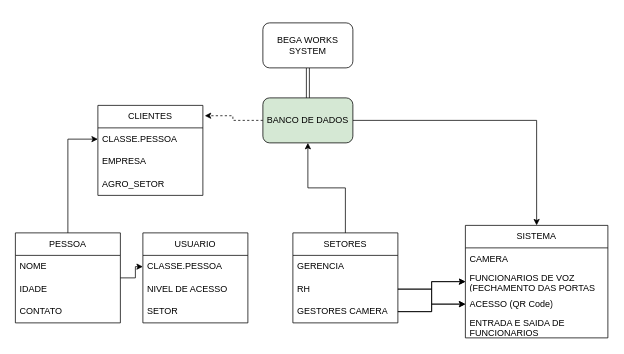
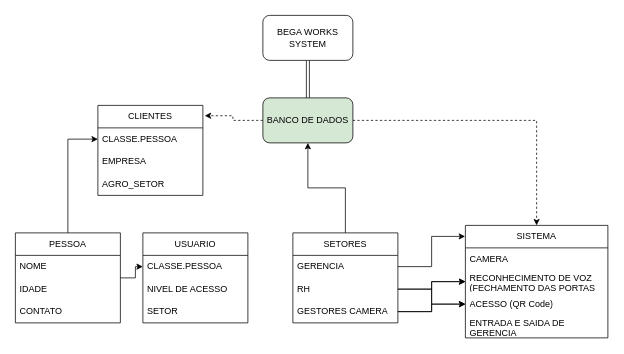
  <mxCell id="0" />
  <mxCell id="1" parent="0" />
  <mxCell id="2" style="edgeStyle=orthogonalEdgeStyle;rounded=0;orthogonalLoop=1;jettySize=auto;html=1;shape=link;" edge="1" parent="1" source="3" target="6"><mxGeometry relative="1" as="geometry" /></mxCell>
- <mxCell id="3" value="BEGA WORKS SYSTEM" style="rounded=1;whiteSpace=wrap;html=1;" vertex="1" parent="1"><mxGeometry x="350" y="30" width="120" height="60" as="geometry" /></mxCell>
+ <mxCell id="3" value="BEGA WORKS SYSTEM" style="rounded=1;whiteSpace=wrap;html=1;" vertex="1" parent="1"><mxGeometry x="350" y="20" width="120" height="60" as="geometry" /></mxCell>
  <mxCell id="4" style="edgeStyle=orthogonalEdgeStyle;rounded=0;orthogonalLoop=1;jettySize=auto;html=1;entryX=1.018;entryY=0.115;entryDx=0;entryDy=0;entryPerimeter=0;dashed=1;" edge="1" parent="1" source="6" target="7"><mxGeometry relative="1" as="geometry" /></mxCell>
- <mxCell id="5" style="edgeStyle=orthogonalEdgeStyle;rounded=0;orthogonalLoop=1;jettySize=auto;html=1;" edge="1" parent="1" source="6" target="21"><mxGeometry relative="1" as="geometry" /></mxCell>
+ <mxCell id="5" style="edgeStyle=orthogonalEdgeStyle;rounded=0;orthogonalLoop=1;jettySize=auto;html=1;dashed=1;" edge="1" parent="1" source="6" target="21"><mxGeometry relative="1" as="geometry" /></mxCell>
  <mxCell id="6" value="BANCO DE DADOS" style="rounded=1;whiteSpace=wrap;html=1;fillColor=#d5e8d4;" vertex="1" parent="1"><mxGeometry x="350" y="130" width="120" height="60" as="geometry" /></mxCell>
  <mxCell id="7" value="CLIENTES" style="swimlane;fontStyle=0;childLayout=stackLayout;horizontal=1;startSize=30;horizontalStack=0;resizeParent=1;resizeParentMax=0;resizeLast=0;collapsible=1;marginBottom=0;whiteSpace=wrap;html=1;" vertex="1" parent="1"><mxGeometry x="130" y="140" width="140" height="120" as="geometry" /></mxCell>
  <mxCell id="8" value="CLASSE.PESSOA" style="text;strokeColor=none;fillColor=none;align=left;verticalAlign=middle;spacingLeft=4;spacingRight=4;overflow=hidden;points=[[0,0.5],[1,0.5]];portConstraint=eastwest;rotatable=0;whiteSpace=wrap;html=1;" vertex="1" parent="7"><mxGeometry y="30" width="140" height="30" as="geometry" /></mxCell>
  <mxCell id="9" value="EMPRESA" style="text;strokeColor=none;fillColor=none;align=left;verticalAlign=middle;spacingLeft=4;spacingRight=4;overflow=hidden;points=[[0,0.5],[1,0.5]];portConstraint=eastwest;rotatable=0;whiteSpace=wrap;html=1;" vertex="1" parent="7"><mxGeometry y="60" width="140" height="30" as="geometry" /></mxCell>
  <mxCell id="10" value="AGRO_SETOR" style="text;strokeColor=none;fillColor=none;align=left;verticalAlign=middle;spacingLeft=4;spacingRight=4;overflow=hidden;points=[[0,0.5],[1,0.5]];portConstraint=eastwest;rotatable=0;whiteSpace=wrap;html=1;" vertex="1" parent="7"><mxGeometry y="90" width="140" height="30" as="geometry" /></mxCell>
  <mxCell id="11" style="edgeStyle=orthogonalEdgeStyle;rounded=0;orthogonalLoop=1;jettySize=auto;html=1;" edge="1" parent="1" source="13" target="8"><mxGeometry relative="1" as="geometry" /></mxCell>
  <mxCell id="12" style="edgeStyle=orthogonalEdgeStyle;rounded=0;orthogonalLoop=1;jettySize=auto;html=1;entryX=0;entryY=0.5;entryDx=0;entryDy=0;" edge="1" parent="1" source="13" target="18"><mxGeometry relative="1" as="geometry" /></mxCell>
  <mxCell id="13" value="PESSOA" style="swimlane;fontStyle=0;childLayout=stackLayout;horizontal=1;startSize=30;horizontalStack=0;resizeParent=1;resizeParentMax=0;resizeLast=0;collapsible=1;marginBottom=0;whiteSpace=wrap;html=1;" vertex="1" parent="1"><mxGeometry x="20" y="310" width="140" height="120" as="geometry" /></mxCell>
  <mxCell id="14" value="NOME" style="text;strokeColor=none;fillColor=none;align=left;verticalAlign=middle;spacingLeft=4;spacingRight=4;overflow=hidden;points=[[0,0.5],[1,0.5]];portConstraint=eastwest;rotatable=0;whiteSpace=wrap;html=1;" vertex="1" parent="13"><mxGeometry y="30" width="140" height="30" as="geometry" /></mxCell>
  <mxCell id="15" value="IDADE" style="text;strokeColor=none;fillColor=none;align=left;verticalAlign=middle;spacingLeft=4;spacingRight=4;overflow=hidden;points=[[0,0.5],[1,0.5]];portConstraint=eastwest;rotatable=0;whiteSpace=wrap;html=1;" vertex="1" parent="13"><mxGeometry y="60" width="140" height="30" as="geometry" /></mxCell>
  <mxCell id="16" value="CONTATO" style="text;strokeColor=none;fillColor=none;align=left;verticalAlign=middle;spacingLeft=4;spacingRight=4;overflow=hidden;points=[[0,0.5],[1,0.5]];portConstraint=eastwest;rotatable=0;whiteSpace=wrap;html=1;" vertex="1" parent="13"><mxGeometry y="90" width="140" height="30" as="geometry" /></mxCell>
  <mxCell id="17" value="USUARIO" style="swimlane;fontStyle=0;childLayout=stackLayout;horizontal=1;startSize=30;horizontalStack=0;resizeParent=1;resizeParentMax=0;resizeLast=0;collapsible=1;marginBottom=0;whiteSpace=wrap;html=1;" vertex="1" parent="1"><mxGeometry x="190" y="310" width="140" height="120" as="geometry" /></mxCell>
  <mxCell id="18" value="CLASSE.PESSOA" style="text;strokeColor=none;fillColor=none;align=left;verticalAlign=middle;spacingLeft=4;spacingRight=4;overflow=hidden;points=[[0,0.5],[1,0.5]];portConstraint=eastwest;rotatable=0;whiteSpace=wrap;html=1;" vertex="1" parent="17"><mxGeometry y="30" width="140" height="30" as="geometry" /></mxCell>
  <mxCell id="19" value="NIVEL DE ACESSO" style="text;strokeColor=none;fillColor=none;align=left;verticalAlign=middle;spacingLeft=4;spacingRight=4;overflow=hidden;points=[[0,0.5],[1,0.5]];portConstraint=eastwest;rotatable=0;whiteSpace=wrap;html=1;" vertex="1" parent="17"><mxGeometry y="60" width="140" height="30" as="geometry" /></mxCell>
  <mxCell id="20" value="SETOR" style="text;strokeColor=none;fillColor=none;align=left;verticalAlign=middle;spacingLeft=4;spacingRight=4;overflow=hidden;points=[[0,0.5],[1,0.5]];portConstraint=eastwest;rotatable=0;whiteSpace=wrap;html=1;" vertex="1" parent="17"><mxGeometry y="90" width="140" height="30" as="geometry" /></mxCell>
  <mxCell id="21" value="SISTEMA" style="swimlane;fontStyle=0;childLayout=stackLayout;horizontal=1;startSize=30;horizontalStack=0;resizeParent=1;resizeParentMax=0;resizeLast=0;collapsible=1;marginBottom=0;whiteSpace=wrap;html=1;" vertex="1" parent="1"><mxGeometry x="620" y="300" width="190" height="150" as="geometry" /></mxCell>
  <mxCell id="22" value="CAMERA&lt;span style=&quot;white-space: pre;&quot;&gt;&#09;&lt;/span&gt;" style="text;strokeColor=none;fillColor=none;align=left;verticalAlign=middle;spacingLeft=4;spacingRight=4;overflow=hidden;points=[[0,0.5],[1,0.5]];portConstraint=eastwest;rotatable=0;whiteSpace=wrap;html=1;" vertex="1" parent="21"><mxGeometry y="30" width="190" height="30" as="geometry" /></mxCell>
- <mxCell id="23" value="FUNCIONARIOS DE VOZ (FECHAMENTO DAS PORTAS" style="text;strokeColor=none;fillColor=none;align=left;verticalAlign=middle;spacingLeft=4;spacingRight=4;overflow=hidden;points=[[0,0.5],[1,0.5]];portConstraint=eastwest;rotatable=0;whiteSpace=wrap;html=1;" vertex="1" parent="21"><mxGeometry y="60" width="190" height="30" as="geometry" /></mxCell>
+ <mxCell id="23" value="RECONHECIMENTO DE VOZ (FECHAMENTO DAS PORTAS" style="text;strokeColor=none;fillColor=none;align=left;verticalAlign=middle;spacingLeft=4;spacingRight=4;overflow=hidden;points=[[0,0.5],[1,0.5]];portConstraint=eastwest;rotatable=0;whiteSpace=wrap;html=1;" vertex="1" parent="21"><mxGeometry y="60" width="190" height="30" as="geometry" /></mxCell>
  <mxCell id="24" value="ACESSO (QR Code)" style="text;strokeColor=none;fillColor=none;align=left;verticalAlign=middle;spacingLeft=4;spacingRight=4;overflow=hidden;points=[[0,0.5],[1,0.5]];portConstraint=eastwest;rotatable=0;whiteSpace=wrap;html=1;" vertex="1" parent="21"><mxGeometry y="90" width="190" height="30" as="geometry" /></mxCell>
- <mxCell id="25" value="ENTRADA E SAIDA DE FUNCIONARIOS" style="text;strokeColor=none;fillColor=none;align=left;verticalAlign=middle;spacingLeft=4;spacingRight=4;overflow=hidden;points=[[0,0.5],[1,0.5]];portConstraint=eastwest;rotatable=0;whiteSpace=wrap;html=1;" vertex="1" parent="21"><mxGeometry y="120" width="190" height="30" as="geometry" /></mxCell>
+ <mxCell id="25" value="ENTRADA E SAIDA DE GERENCIA" style="text;strokeColor=none;fillColor=none;align=left;verticalAlign=middle;spacingLeft=4;spacingRight=4;overflow=hidden;points=[[0,0.5],[1,0.5]];portConstraint=eastwest;rotatable=0;whiteSpace=wrap;html=1;" vertex="1" parent="21"><mxGeometry y="120" width="190" height="30" as="geometry" /></mxCell>
  <mxCell id="26" style="edgeStyle=orthogonalEdgeStyle;rounded=0;orthogonalLoop=1;jettySize=auto;html=1;entryX=0.5;entryY=1;entryDx=0;entryDy=0;" edge="1" parent="1" source="27" target="6"><mxGeometry relative="1" as="geometry" /></mxCell>
  <mxCell id="27" value="SETORES" style="swimlane;fontStyle=0;childLayout=stackLayout;horizontal=1;startSize=30;horizontalStack=0;resizeParent=1;resizeParentMax=0;resizeLast=0;collapsible=1;marginBottom=0;whiteSpace=wrap;html=1;" vertex="1" parent="1"><mxGeometry x="390" y="310" width="140" height="120" as="geometry" /></mxCell>
  <mxCell id="28" value="GERENCIA" style="text;strokeColor=none;fillColor=none;align=left;verticalAlign=middle;spacingLeft=4;spacingRight=4;overflow=hidden;points=[[0,0.5],[1,0.5]];portConstraint=eastwest;rotatable=0;whiteSpace=wrap;html=1;" vertex="1" parent="27"><mxGeometry y="30" width="140" height="30" as="geometry" /></mxCell>
  <mxCell id="29" value="RH" style="text;strokeColor=none;fillColor=none;align=left;verticalAlign=middle;spacingLeft=4;spacingRight=4;overflow=hidden;points=[[0,0.5],[1,0.5]];portConstraint=eastwest;rotatable=0;whiteSpace=wrap;html=1;" vertex="1" parent="27"><mxGeometry y="60" width="140" height="30" as="geometry" /></mxCell>
  <mxCell id="30" value="GESTORES CAMERA" style="text;strokeColor=none;fillColor=none;align=left;verticalAlign=middle;spacingLeft=4;spacingRight=4;overflow=hidden;points=[[0,0.5],[1,0.5]];portConstraint=eastwest;rotatable=0;whiteSpace=wrap;html=1;" vertex="1" parent="27"><mxGeometry y="90" width="140" height="30" as="geometry" /></mxCell>
+ <mxCell id="31" style="edgeStyle=orthogonalEdgeStyle;rounded=0;orthogonalLoop=1;jettySize=auto;html=1;entryX=-0.002;entryY=0.098;entryDx=0;entryDy=0;entryPerimeter=0;" edge="1" parent="1" source="28" target="21"><mxGeometry relative="1" as="geometry" /></mxCell>
  <mxCell id="32" style="edgeStyle=orthogonalEdgeStyle;rounded=0;orthogonalLoop=1;jettySize=auto;html=1;" edge="1" parent="1" source="29" target="23"><mxGeometry relative="1" as="geometry" /></mxCell>
  <mxCell id="33" style="edgeStyle=orthogonalEdgeStyle;rounded=0;orthogonalLoop=1;jettySize=auto;html=1;" edge="1" parent="1" source="29" target="24"><mxGeometry relative="1" as="geometry" /></mxCell>
  <mxCell id="34" style="edgeStyle=orthogonalEdgeStyle;rounded=0;orthogonalLoop=1;jettySize=auto;html=1;" edge="1" parent="1" source="30" target="24"><mxGeometry relative="1" as="geometry" /></mxCell>
  <mxCell id="35" style="edgeStyle=orthogonalEdgeStyle;rounded=0;orthogonalLoop=1;jettySize=auto;html=1;" edge="1" parent="1" source="30" target="23"><mxGeometry relative="1" as="geometry" /></mxCell>
